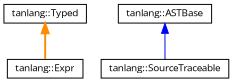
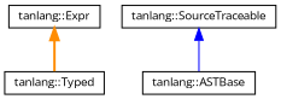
  digraph {
    fontname="Open Sans"
    node [color=black fillcolor=white fontname="Open Sans" fontsize=10 shape=record style=filled]
    edge [dir=back fontname="Open Sans" fontsize=10 labelfontname=Helvetica labelfontsize=10]
    n1 [height=0.2 label="tanlang::Expr" width=0.4]
    n2 [height=0.2 label="tanlang::ASTBase" width=0.4]
    n3 [height=0.2 label="tanlang::SourceTraceable" width=0.4]
    n4 [height=0.2 label="tanlang::Typed" width=0.4]
-   n2 -> n3 [color=blue style=solid]
-   n4 -> n1 [color=darkorange style=bold]
+   n3 -> n2 [color=blue style=solid]
+   n1 -> n4 [color=darkorange style=bold]
  }
